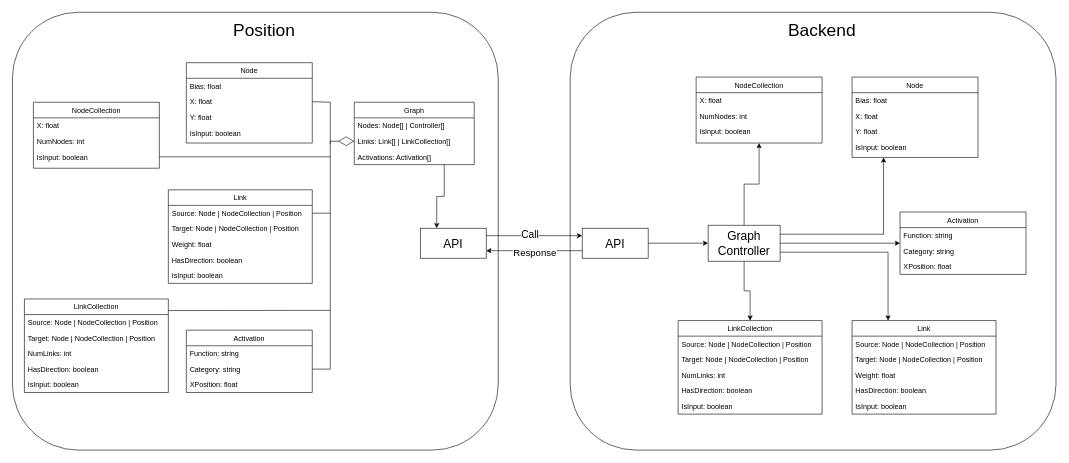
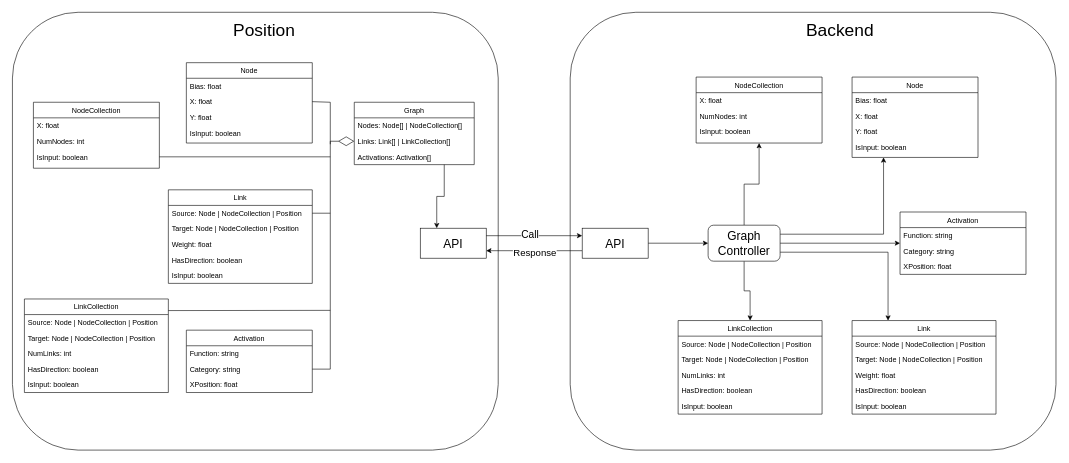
  <mxCell id="0" />
  <mxCell id="1" parent="0" />
  <mxCell id="2" value="" style="rounded=1;whiteSpace=wrap;html=1;" vertex="1" parent="1"><mxGeometry y="20" width="810" height="730" as="geometry" x="20" /></mxCell>
  <mxCell id="3" value="&lt;font style=&quot;font-size: 29px;&quot;&gt;Position&lt;/font&gt;" style="text;html=1;strokeColor=none;fillColor=none;align=center;verticalAlign=middle;whiteSpace=wrap;rounded=0;" vertex="1" parent="1"><mxGeometry x="375" y="30" width="130" height="40" as="geometry" /></mxCell>
  <mxCell id="4" style="edgeStyle=orthogonalEdgeStyle;rounded=0;orthogonalLoop=1;jettySize=auto;html=1;exitX=0.75;exitY=1;exitDx=0;exitDy=0;entryX=0.25;entryY=0;entryDx=0;entryDy=0;" edge="1" parent="1" source="5" target="9"><mxGeometry relative="1" as="geometry" /></mxCell>
  <mxCell id="5" value="Graph" style="swimlane;fontStyle=0;align=center;verticalAlign=top;childLayout=stackLayout;horizontal=1;startSize=26;horizontalStack=0;resizeParent=1;resizeLast=0;collapsible=1;marginBottom=0;rounded=0;shadow=0;strokeWidth=1;" vertex="1" parent="1"><mxGeometry x="590" y="170" width="200" height="104" as="geometry"><mxRectangle x="130" y="380" width="160" height="26" as="alternateBounds" /></mxGeometry></mxCell>
- <mxCell id="6" value="Nodes: Node[] | Controller[]" style="text;align=left;verticalAlign=top;spacingLeft=4;spacingRight=4;overflow=hidden;rotatable=0;points=[[0,0.5],[1,0.5]];portConstraint=eastwest;" vertex="1" parent="5"><mxGeometry y="26" width="200" height="26" as="geometry" /></mxCell>
+ <mxCell id="6" value="Nodes: Node[] | NodeCollection[]" style="text;align=left;verticalAlign=top;spacingLeft=4;spacingRight=4;overflow=hidden;rotatable=0;points=[[0,0.5],[1,0.5]];portConstraint=eastwest;" vertex="1" parent="5"><mxGeometry y="26" width="200" height="26" as="geometry" /></mxCell>
  <mxCell id="7" value="Links: Link[] | LinkCollection[]" style="text;align=left;verticalAlign=top;spacingLeft=4;spacingRight=4;overflow=hidden;rotatable=0;points=[[0,0.5],[1,0.5]];portConstraint=eastwest;rounded=0;shadow=0;html=0;" vertex="1" parent="5"><mxGeometry y="52" width="200" height="26" as="geometry" /></mxCell>
  <mxCell id="8" value="Activations: Activation[]" style="text;align=left;verticalAlign=top;spacingLeft=4;spacingRight=4;overflow=hidden;rotatable=0;points=[[0,0.5],[1,0.5]];portConstraint=eastwest;rounded=0;shadow=0;html=0;" vertex="1" parent="5"><mxGeometry y="78" width="200" height="26" as="geometry" /></mxCell>
  <mxCell id="9" value="&lt;font style=&quot;font-size: 20px;&quot;&gt;API&lt;/font&gt;" style="rounded=0;whiteSpace=wrap;html=1;" vertex="1" parent="1"><mxGeometry x="700" y="380" width="110" height="50" as="geometry" /></mxCell>
  <mxCell id="10" value="Activation" style="swimlane;fontStyle=0;align=center;verticalAlign=top;childLayout=stackLayout;horizontal=1;startSize=26;horizontalStack=0;resizeParent=1;resizeLast=0;collapsible=1;marginBottom=0;rounded=0;shadow=0;strokeWidth=1;" vertex="1" parent="1"><mxGeometry x="310" y="550" width="210" height="104" as="geometry"><mxRectangle x="130" y="380" width="160" height="26" as="alternateBounds" /></mxGeometry></mxCell>
  <mxCell id="11" value="Function: string" style="text;align=left;verticalAlign=top;spacingLeft=4;spacingRight=4;overflow=hidden;rotatable=0;points=[[0,0.5],[1,0.5]];portConstraint=eastwest;" vertex="1" parent="10"><mxGeometry y="26" width="210" height="26" as="geometry" /></mxCell>
  <mxCell id="12" value="Category: string" style="text;align=left;verticalAlign=top;spacingLeft=4;spacingRight=4;overflow=hidden;rotatable=0;points=[[0,0.5],[1,0.5]];portConstraint=eastwest;rounded=0;shadow=0;html=0;" vertex="1" parent="10"><mxGeometry y="52" width="210" height="26" as="geometry" /></mxCell>
  <mxCell id="13" value="XPosition: float" style="text;align=left;verticalAlign=top;spacingLeft=4;spacingRight=4;overflow=hidden;rotatable=0;points=[[0,0.5],[1,0.5]];portConstraint=eastwest;rounded=0;shadow=0;html=0;" vertex="1" parent="10"><mxGeometry y="78" width="210" height="26" as="geometry" /></mxCell>
  <mxCell id="14" value="Link" style="swimlane;fontStyle=0;align=center;verticalAlign=top;childLayout=stackLayout;horizontal=1;startSize=26;horizontalStack=0;resizeParent=1;resizeLast=0;collapsible=1;marginBottom=0;rounded=0;shadow=0;strokeWidth=1;" vertex="1" parent="1"><mxGeometry x="280" y="316" width="240" height="156" as="geometry"><mxRectangle x="130" y="380" width="160" height="26" as="alternateBounds" /></mxGeometry></mxCell>
  <mxCell id="15" value="Source: Node | NodeCollection | Position" style="text;align=left;verticalAlign=top;spacingLeft=4;spacingRight=4;overflow=hidden;rotatable=0;points=[[0,0.5],[1,0.5]];portConstraint=eastwest;" vertex="1" parent="14"><mxGeometry y="26" width="240" height="26" as="geometry" /></mxCell>
  <mxCell id="16" value="Target: Node | NodeCollection | Position" style="text;align=left;verticalAlign=top;spacingLeft=4;spacingRight=4;overflow=hidden;rotatable=0;points=[[0,0.5],[1,0.5]];portConstraint=eastwest;rounded=0;shadow=0;html=0;" vertex="1" parent="14"><mxGeometry y="52" width="240" height="26" as="geometry" /></mxCell>
  <mxCell id="17" value="Weight: float" style="text;align=left;verticalAlign=top;spacingLeft=4;spacingRight=4;overflow=hidden;rotatable=0;points=[[0,0.5],[1,0.5]];portConstraint=eastwest;rounded=0;shadow=0;html=0;" vertex="1" parent="14"><mxGeometry y="78" width="240" height="26" as="geometry" /></mxCell>
  <mxCell id="18" value="HasDirection: boolean" style="text;align=left;verticalAlign=top;spacingLeft=4;spacingRight=4;overflow=hidden;rotatable=0;points=[[0,0.5],[1,0.5]];portConstraint=eastwest;rounded=0;shadow=0;html=0;" vertex="1" parent="14"><mxGeometry y="104" width="240" height="26" as="geometry" /></mxCell>
  <mxCell id="19" value="IsInput: boolean" style="text;align=left;verticalAlign=top;spacingLeft=4;spacingRight=4;overflow=hidden;rotatable=0;points=[[0,0.5],[1,0.5]];portConstraint=eastwest;rounded=0;shadow=0;html=0;" vertex="1" parent="14"><mxGeometry y="130" width="240" height="26" as="geometry" /></mxCell>
  <mxCell id="20" value="Node" style="swimlane;fontStyle=0;align=center;verticalAlign=top;childLayout=stackLayout;horizontal=1;startSize=26;horizontalStack=0;resizeParent=1;resizeLast=0;collapsible=1;marginBottom=0;rounded=0;shadow=0;strokeWidth=1;" vertex="1" parent="1"><mxGeometry x="310" y="104" width="210" height="134" as="geometry"><mxRectangle x="130" y="380" width="160" height="26" as="alternateBounds" /></mxGeometry></mxCell>
  <mxCell id="21" value="Bias: float" style="text;align=left;verticalAlign=top;spacingLeft=4;spacingRight=4;overflow=hidden;rotatable=0;points=[[0,0.5],[1,0.5]];portConstraint=eastwest;" vertex="1" parent="20"><mxGeometry y="26" width="210" height="26" as="geometry" /></mxCell>
  <mxCell id="22" value="X: float" style="text;align=left;verticalAlign=top;spacingLeft=4;spacingRight=4;overflow=hidden;rotatable=0;points=[[0,0.5],[1,0.5]];portConstraint=eastwest;rounded=0;shadow=0;html=0;" vertex="1" parent="20"><mxGeometry y="52" width="210" height="26" as="geometry" /></mxCell>
  <mxCell id="23" value="Y: float" style="text;align=left;verticalAlign=top;spacingLeft=4;spacingRight=4;overflow=hidden;rotatable=0;points=[[0,0.5],[1,0.5]];portConstraint=eastwest;rounded=0;shadow=0;html=0;" vertex="1" parent="20"><mxGeometry y="78" width="210" height="26" as="geometry" /></mxCell>
  <mxCell id="24" value="IsInput: boolean" style="text;align=left;verticalAlign=top;spacingLeft=4;spacingRight=4;overflow=hidden;rotatable=0;points=[[0,0.5],[1,0.5]];portConstraint=eastwest;rounded=0;shadow=0;html=0;" vertex="1" parent="20"><mxGeometry y="104" width="210" height="26" as="geometry" /></mxCell>
  <mxCell id="25" value="" style="endArrow=diamondThin;endFill=0;endSize=24;html=1;rounded=0;entryX=0;entryY=0.5;entryDx=0;entryDy=0;exitX=1;exitY=0.5;exitDx=0;exitDy=0;" edge="1" parent="1" source="12" target="7"><mxGeometry width="160" relative="1" as="geometry"><mxPoint x="300" y="400" as="sourcePoint" /><mxPoint x="730" y="235" as="targetPoint" /><Array as="points"><mxPoint x="550" y="615" /><mxPoint x="550" y="235" /></Array></mxGeometry></mxCell>
  <mxCell id="26" value="" style="endArrow=none;html=1;rounded=0;exitX=1;exitY=0.5;exitDx=0;exitDy=0;" edge="1" parent="1" source="15"><mxGeometry width="50" height="50" relative="1" as="geometry"><mxPoint x="440" y="350" as="sourcePoint" /><mxPoint x="550" y="355" as="targetPoint" /></mxGeometry></mxCell>
  <mxCell id="27" value="" style="endArrow=none;html=1;rounded=0;exitX=1;exitY=0.5;exitDx=0;exitDy=0;" edge="1" parent="1" source="22"><mxGeometry width="50" height="50" relative="1" as="geometry"><mxPoint x="480" y="270" as="sourcePoint" /><mxPoint x="550" y="240" as="targetPoint" /><Array as="points"><mxPoint x="550" y="170" /></Array></mxGeometry></mxCell>
  <mxCell id="28" value="LinkCollection" style="swimlane;fontStyle=0;align=center;verticalAlign=top;childLayout=stackLayout;horizontal=1;startSize=26;horizontalStack=0;resizeParent=1;resizeLast=0;collapsible=1;marginBottom=0;rounded=0;shadow=0;strokeWidth=1;" vertex="1" parent="1"><mxGeometry x="40" y="498" width="240" height="156" as="geometry"><mxRectangle x="130" y="380" width="160" height="26" as="alternateBounds" /></mxGeometry></mxCell>
  <mxCell id="29" value="Source: Node | NodeCollection | Position" style="text;align=left;verticalAlign=top;spacingLeft=4;spacingRight=4;overflow=hidden;rotatable=0;points=[[0,0.5],[1,0.5]];portConstraint=eastwest;" vertex="1" parent="28"><mxGeometry y="26" width="240" height="26" as="geometry" /></mxCell>
  <mxCell id="30" value="Target: Node | NodeCollection | Position" style="text;align=left;verticalAlign=top;spacingLeft=4;spacingRight=4;overflow=hidden;rotatable=0;points=[[0,0.5],[1,0.5]];portConstraint=eastwest;rounded=0;shadow=0;html=0;" vertex="1" parent="28"><mxGeometry y="52" width="240" height="26" as="geometry" /></mxCell>
  <mxCell id="31" value="NumLinks: int" style="text;align=left;verticalAlign=top;spacingLeft=4;spacingRight=4;overflow=hidden;rotatable=0;points=[[0,0.5],[1,0.5]];portConstraint=eastwest;rounded=0;shadow=0;html=0;" vertex="1" parent="28"><mxGeometry y="78" width="240" height="26" as="geometry" /></mxCell>
  <mxCell id="32" value="HasDirection: boolean" style="text;align=left;verticalAlign=top;spacingLeft=4;spacingRight=4;overflow=hidden;rotatable=0;points=[[0,0.5],[1,0.5]];portConstraint=eastwest;rounded=0;shadow=0;html=0;" vertex="1" parent="28"><mxGeometry y="104" width="240" height="26" as="geometry" /></mxCell>
  <mxCell id="33" value="IsInput: boolean" style="text;align=left;verticalAlign=top;spacingLeft=4;spacingRight=4;overflow=hidden;rotatable=0;points=[[0,0.5],[1,0.5]];portConstraint=eastwest;rounded=0;shadow=0;html=0;" vertex="1" parent="28"><mxGeometry y="130" width="240" height="26" as="geometry" /></mxCell>
  <mxCell id="34" value="" style="endArrow=none;html=1;rounded=0;exitX=1;exitY=0.124;exitDx=0;exitDy=0;exitPerimeter=0;" edge="1" parent="1" source="28"><mxGeometry width="50" height="50" relative="1" as="geometry"><mxPoint x="250" y="470" as="sourcePoint" /><mxPoint x="550" y="517" as="targetPoint" /></mxGeometry></mxCell>
  <mxCell id="35" value="NodeCollection" style="swimlane;fontStyle=0;align=center;verticalAlign=top;childLayout=stackLayout;horizontal=1;startSize=26;horizontalStack=0;resizeParent=1;resizeLast=0;collapsible=1;marginBottom=0;rounded=0;shadow=0;strokeWidth=1;" vertex="1" parent="1"><mxGeometry x="55" y="170" width="210" height="110" as="geometry"><mxRectangle x="130" y="380" width="160" height="26" as="alternateBounds" /></mxGeometry></mxCell>
  <mxCell id="36" value="X: float" style="text;align=left;verticalAlign=top;spacingLeft=4;spacingRight=4;overflow=hidden;rotatable=0;points=[[0,0.5],[1,0.5]];portConstraint=eastwest;rounded=0;shadow=0;html=0;" vertex="1" parent="35"><mxGeometry y="26" width="210" height="26" as="geometry" /></mxCell>
  <mxCell id="37" value="NumNodes: int" style="text;align=left;verticalAlign=top;spacingLeft=4;spacingRight=4;overflow=hidden;rotatable=0;points=[[0,0.5],[1,0.5]];portConstraint=eastwest;rounded=0;shadow=0;html=0;" vertex="1" parent="35"><mxGeometry y="52" width="210" height="26" as="geometry" /></mxCell>
  <mxCell id="38" value="IsInput: boolean" style="text;align=left;verticalAlign=top;spacingLeft=4;spacingRight=4;overflow=hidden;rotatable=0;points=[[0,0.5],[1,0.5]];portConstraint=eastwest;rounded=0;shadow=0;html=0;" vertex="1" parent="35"><mxGeometry y="78" width="210" height="26" as="geometry" /></mxCell>
  <mxCell id="39" value="" style="endArrow=none;html=1;rounded=0;exitX=1;exitY=0.5;exitDx=0;exitDy=0;" edge="1" parent="1" source="38"><mxGeometry width="50" height="50" relative="1" as="geometry"><mxPoint x="180" y="390" as="sourcePoint" /><mxPoint x="550" y="261" as="targetPoint" /></mxGeometry></mxCell>
  <mxCell id="40" value="" style="rounded=1;whiteSpace=wrap;html=1;" vertex="1" parent="1"><mxGeometry x="950" y="20" width="810" height="730" as="geometry" /></mxCell>
- <mxCell id="41" value="&lt;font style=&quot;font-size: 29px;&quot;&gt;Backend&lt;/font&gt;" style="text;html=1;strokeColor=none;fillColor=none;align=center;verticalAlign=middle;whiteSpace=wrap;rounded=0;" vertex="1" parent="1"><mxGeometry x="1305" y="30" width="130" height="40" as="geometry" /></mxCell>
+ <mxCell id="41" value="&lt;font style=&quot;font-size: 29px;&quot;&gt;Backend&lt;/font&gt;" style="text;html=1;strokeColor=none;fillColor=none;align=center;verticalAlign=middle;whiteSpace=wrap;rounded=0;" vertex="1" parent="1"><mxGeometry x="1335" y="30" width="130" height="40" as="geometry" /></mxCell>
  <mxCell id="42" style="edgeStyle=orthogonalEdgeStyle;rounded=0;orthogonalLoop=1;jettySize=auto;html=1;exitX=0;exitY=0.75;exitDx=0;exitDy=0;entryX=1;entryY=0.75;entryDx=0;entryDy=0;" edge="1" parent="1" source="45" target="9"><mxGeometry relative="1" as="geometry" /></mxCell>
  <mxCell id="43" value="Response" style="edgeLabel;html=1;align=center;verticalAlign=middle;resizable=0;points=[];fontSize=16;" vertex="1" connectable="0" parent="42"><mxGeometry x="-0.001" y="3" relative="1" as="geometry"><mxPoint as="offset" /></mxGeometry></mxCell>
  <mxCell id="44" style="edgeStyle=orthogonalEdgeStyle;rounded=0;orthogonalLoop=1;jettySize=auto;html=1;exitX=1;exitY=0.5;exitDx=0;exitDy=0;" edge="1" parent="1" source="45" target="53"><mxGeometry relative="1" as="geometry" /></mxCell>
  <mxCell id="45" value="&lt;font style=&quot;font-size: 20px;&quot;&gt;API&lt;/font&gt;" style="rounded=0;whiteSpace=wrap;html=1;" vertex="1" parent="1"><mxGeometry x="970" y="380" width="110" height="50" as="geometry" /></mxCell>
  <mxCell id="46" style="edgeStyle=orthogonalEdgeStyle;rounded=0;orthogonalLoop=1;jettySize=auto;html=1;exitX=1;exitY=0.25;exitDx=0;exitDy=0;entryX=0;entryY=0.25;entryDx=0;entryDy=0;" edge="1" parent="1" source="9" target="45"><mxGeometry relative="1" as="geometry" /></mxCell>
  <mxCell id="47" value="&lt;div style=&quot;font-size: 17px;&quot;&gt;Call&lt;/div&gt;" style="edgeLabel;html=1;align=center;verticalAlign=middle;resizable=0;points=[];" vertex="1" connectable="0" parent="46"><mxGeometry x="-0.104" y="1" relative="1" as="geometry"><mxPoint as="offset" /></mxGeometry></mxCell>
  <mxCell id="48" style="edgeStyle=orthogonalEdgeStyle;rounded=0;orthogonalLoop=1;jettySize=auto;html=1;exitX=1;exitY=0.5;exitDx=0;exitDy=0;entryX=0;entryY=0.5;entryDx=0;entryDy=0;" edge="1" parent="1" source="53" target="54"><mxGeometry relative="1" as="geometry" /></mxCell>
  <mxCell id="49" style="edgeStyle=orthogonalEdgeStyle;rounded=0;orthogonalLoop=1;jettySize=auto;html=1;exitX=0.5;exitY=1;exitDx=0;exitDy=0;entryX=0.5;entryY=0;entryDx=0;entryDy=0;" edge="1" parent="1" source="53" target="69"><mxGeometry relative="1" as="geometry" /></mxCell>
  <mxCell id="50" style="edgeStyle=orthogonalEdgeStyle;rounded=0;orthogonalLoop=1;jettySize=auto;html=1;exitX=0.5;exitY=0;exitDx=0;exitDy=0;entryX=0.5;entryY=1;entryDx=0;entryDy=0;" edge="1" parent="1" source="53" target="75"><mxGeometry relative="1" as="geometry" /></mxCell>
  <mxCell id="51" style="edgeStyle=orthogonalEdgeStyle;rounded=0;orthogonalLoop=1;jettySize=auto;html=1;exitX=1;exitY=0.25;exitDx=0;exitDy=0;entryX=0.25;entryY=1;entryDx=0;entryDy=0;" edge="1" parent="1" source="53" target="64"><mxGeometry relative="1" as="geometry" /></mxCell>
  <mxCell id="52" style="edgeStyle=orthogonalEdgeStyle;rounded=0;orthogonalLoop=1;jettySize=auto;html=1;exitX=1;exitY=0.75;exitDx=0;exitDy=0;entryX=0.25;entryY=0;entryDx=0;entryDy=0;" edge="1" parent="1" source="53" target="58"><mxGeometry relative="1" as="geometry" /></mxCell>
- <mxCell id="53" value="Graph Controller" style="rounded=0;whiteSpace=wrap;html=1;fontSize=20;" vertex="1" parent="1"><mxGeometry x="1180" y="375" width="120" height="60" as="geometry" /></mxCell>
+ <mxCell id="53" value="Graph Controller" style="whiteSpace=wrap;html=1;fontSize=20;rounded=1;" vertex="1" parent="1"><mxGeometry x="1180" y="375" width="120" height="60" as="geometry" /></mxCell>
  <mxCell id="54" value="Activation" style="swimlane;fontStyle=0;align=center;verticalAlign=top;childLayout=stackLayout;horizontal=1;startSize=26;horizontalStack=0;resizeParent=1;resizeLast=0;collapsible=1;marginBottom=0;rounded=0;shadow=0;strokeWidth=1;" vertex="1" parent="1"><mxGeometry x="1500" y="353" width="210" height="104" as="geometry"><mxRectangle x="130" y="380" width="160" height="26" as="alternateBounds" /></mxGeometry></mxCell>
  <mxCell id="55" value="Function: string" style="text;align=left;verticalAlign=top;spacingLeft=4;spacingRight=4;overflow=hidden;rotatable=0;points=[[0,0.5],[1,0.5]];portConstraint=eastwest;" vertex="1" parent="54"><mxGeometry y="26" width="210" height="26" as="geometry" /></mxCell>
  <mxCell id="56" value="Category: string" style="text;align=left;verticalAlign=top;spacingLeft=4;spacingRight=4;overflow=hidden;rotatable=0;points=[[0,0.5],[1,0.5]];portConstraint=eastwest;rounded=0;shadow=0;html=0;" vertex="1" parent="54"><mxGeometry y="52" width="210" height="26" as="geometry" /></mxCell>
  <mxCell id="57" value="XPosition: float" style="text;align=left;verticalAlign=top;spacingLeft=4;spacingRight=4;overflow=hidden;rotatable=0;points=[[0,0.5],[1,0.5]];portConstraint=eastwest;rounded=0;shadow=0;html=0;" vertex="1" parent="54"><mxGeometry y="78" width="210" height="26" as="geometry" /></mxCell>
  <mxCell id="58" value="Link" style="swimlane;fontStyle=0;align=center;verticalAlign=top;childLayout=stackLayout;horizontal=1;startSize=26;horizontalStack=0;resizeParent=1;resizeLast=0;collapsible=1;marginBottom=0;rounded=0;shadow=0;strokeWidth=1;" vertex="1" parent="1"><mxGeometry x="1420" y="534" width="240" height="156" as="geometry"><mxRectangle x="130" y="380" width="160" height="26" as="alternateBounds" /></mxGeometry></mxCell>
  <mxCell id="59" value="Source: Node | NodeCollection | Position" style="text;align=left;verticalAlign=top;spacingLeft=4;spacingRight=4;overflow=hidden;rotatable=0;points=[[0,0.5],[1,0.5]];portConstraint=eastwest;" vertex="1" parent="58"><mxGeometry y="26" width="240" height="26" as="geometry" /></mxCell>
  <mxCell id="60" value="Target: Node | NodeCollection | Position" style="text;align=left;verticalAlign=top;spacingLeft=4;spacingRight=4;overflow=hidden;rotatable=0;points=[[0,0.5],[1,0.5]];portConstraint=eastwest;rounded=0;shadow=0;html=0;" vertex="1" parent="58"><mxGeometry y="52" width="240" height="26" as="geometry" /></mxCell>
  <mxCell id="61" value="Weight: float" style="text;align=left;verticalAlign=top;spacingLeft=4;spacingRight=4;overflow=hidden;rotatable=0;points=[[0,0.5],[1,0.5]];portConstraint=eastwest;rounded=0;shadow=0;html=0;" vertex="1" parent="58"><mxGeometry y="78" width="240" height="26" as="geometry" /></mxCell>
  <mxCell id="62" value="HasDirection: boolean" style="text;align=left;verticalAlign=top;spacingLeft=4;spacingRight=4;overflow=hidden;rotatable=0;points=[[0,0.5],[1,0.5]];portConstraint=eastwest;rounded=0;shadow=0;html=0;" vertex="1" parent="58"><mxGeometry y="104" width="240" height="26" as="geometry" /></mxCell>
  <mxCell id="63" value="IsInput: boolean" style="text;align=left;verticalAlign=top;spacingLeft=4;spacingRight=4;overflow=hidden;rotatable=0;points=[[0,0.5],[1,0.5]];portConstraint=eastwest;rounded=0;shadow=0;html=0;" vertex="1" parent="58"><mxGeometry y="130" width="240" height="26" as="geometry" /></mxCell>
  <mxCell id="64" value="Node" style="swimlane;fontStyle=0;align=center;verticalAlign=top;childLayout=stackLayout;horizontal=1;startSize=26;horizontalStack=0;resizeParent=1;resizeLast=0;collapsible=1;marginBottom=0;rounded=0;shadow=0;strokeWidth=1;" vertex="1" parent="1"><mxGeometry x="1420" y="128" width="210" height="134" as="geometry"><mxRectangle x="130" y="380" width="160" height="26" as="alternateBounds" /></mxGeometry></mxCell>
  <mxCell id="65" value="Bias: float" style="text;align=left;verticalAlign=top;spacingLeft=4;spacingRight=4;overflow=hidden;rotatable=0;points=[[0,0.5],[1,0.5]];portConstraint=eastwest;" vertex="1" parent="64"><mxGeometry y="26" width="210" height="26" as="geometry" /></mxCell>
  <mxCell id="66" value="X: float" style="text;align=left;verticalAlign=top;spacingLeft=4;spacingRight=4;overflow=hidden;rotatable=0;points=[[0,0.5],[1,0.5]];portConstraint=eastwest;rounded=0;shadow=0;html=0;" vertex="1" parent="64"><mxGeometry y="52" width="210" height="26" as="geometry" /></mxCell>
  <mxCell id="67" value="Y: float" style="text;align=left;verticalAlign=top;spacingLeft=4;spacingRight=4;overflow=hidden;rotatable=0;points=[[0,0.5],[1,0.5]];portConstraint=eastwest;rounded=0;shadow=0;html=0;" vertex="1" parent="64"><mxGeometry y="78" width="210" height="26" as="geometry" /></mxCell>
  <mxCell id="68" value="IsInput: boolean" style="text;align=left;verticalAlign=top;spacingLeft=4;spacingRight=4;overflow=hidden;rotatable=0;points=[[0,0.5],[1,0.5]];portConstraint=eastwest;rounded=0;shadow=0;html=0;" vertex="1" parent="64"><mxGeometry y="104" width="210" height="26" as="geometry" /></mxCell>
  <mxCell id="69" value="LinkCollection" style="swimlane;fontStyle=0;align=center;verticalAlign=top;childLayout=stackLayout;horizontal=1;startSize=26;horizontalStack=0;resizeParent=1;resizeLast=0;collapsible=1;marginBottom=0;rounded=0;shadow=0;strokeWidth=1;" vertex="1" parent="1"><mxGeometry x="1130" y="534" width="240" height="156" as="geometry"><mxRectangle x="130" y="380" width="160" height="26" as="alternateBounds" /></mxGeometry></mxCell>
  <mxCell id="70" value="Source: Node | NodeCollection | Position" style="text;align=left;verticalAlign=top;spacingLeft=4;spacingRight=4;overflow=hidden;rotatable=0;points=[[0,0.5],[1,0.5]];portConstraint=eastwest;" vertex="1" parent="69"><mxGeometry y="26" width="240" height="26" as="geometry" /></mxCell>
  <mxCell id="71" value="Target: Node | NodeCollection | Position" style="text;align=left;verticalAlign=top;spacingLeft=4;spacingRight=4;overflow=hidden;rotatable=0;points=[[0,0.5],[1,0.5]];portConstraint=eastwest;rounded=0;shadow=0;html=0;" vertex="1" parent="69"><mxGeometry y="52" width="240" height="26" as="geometry" /></mxCell>
  <mxCell id="72" value="NumLinks: int" style="text;align=left;verticalAlign=top;spacingLeft=4;spacingRight=4;overflow=hidden;rotatable=0;points=[[0,0.5],[1,0.5]];portConstraint=eastwest;rounded=0;shadow=0;html=0;" vertex="1" parent="69"><mxGeometry y="78" width="240" height="26" as="geometry" /></mxCell>
  <mxCell id="73" value="HasDirection: boolean" style="text;align=left;verticalAlign=top;spacingLeft=4;spacingRight=4;overflow=hidden;rotatable=0;points=[[0,0.5],[1,0.5]];portConstraint=eastwest;rounded=0;shadow=0;html=0;" vertex="1" parent="69"><mxGeometry y="104" width="240" height="26" as="geometry" /></mxCell>
  <mxCell id="74" value="IsInput: boolean" style="text;align=left;verticalAlign=top;spacingLeft=4;spacingRight=4;overflow=hidden;rotatable=0;points=[[0,0.5],[1,0.5]];portConstraint=eastwest;rounded=0;shadow=0;html=0;" vertex="1" parent="69"><mxGeometry y="130" width="240" height="26" as="geometry" /></mxCell>
  <mxCell id="75" value="NodeCollection" style="swimlane;fontStyle=0;align=center;verticalAlign=top;childLayout=stackLayout;horizontal=1;startSize=26;horizontalStack=0;resizeParent=1;resizeLast=0;collapsible=1;marginBottom=0;rounded=0;shadow=0;strokeWidth=1;" vertex="1" parent="1"><mxGeometry x="1160" y="128" width="210" height="110" as="geometry"><mxRectangle x="130" y="380" width="160" height="26" as="alternateBounds" /></mxGeometry></mxCell>
  <mxCell id="76" value="X: float" style="text;align=left;verticalAlign=top;spacingLeft=4;spacingRight=4;overflow=hidden;rotatable=0;points=[[0,0.5],[1,0.5]];portConstraint=eastwest;rounded=0;shadow=0;html=0;" vertex="1" parent="75"><mxGeometry y="26" width="210" height="26" as="geometry" /></mxCell>
  <mxCell id="77" value="NumNodes: int" style="text;align=left;verticalAlign=top;spacingLeft=4;spacingRight=4;overflow=hidden;rotatable=0;points=[[0,0.5],[1,0.5]];portConstraint=eastwest;rounded=0;shadow=0;html=0;" vertex="1" parent="75"><mxGeometry y="52" width="210" height="26" as="geometry" /></mxCell>
  <mxCell id="78" value="IsInput: boolean" style="text;align=left;verticalAlign=top;spacingLeft=4;spacingRight=4;overflow=hidden;rotatable=0;points=[[0,0.5],[1,0.5]];portConstraint=eastwest;rounded=0;shadow=0;html=0;" vertex="1" parent="75"><mxGeometry y="78" width="210" height="26" as="geometry" /></mxCell>
